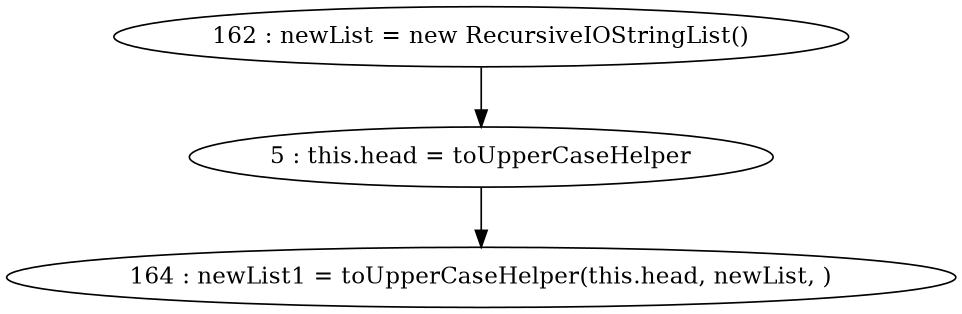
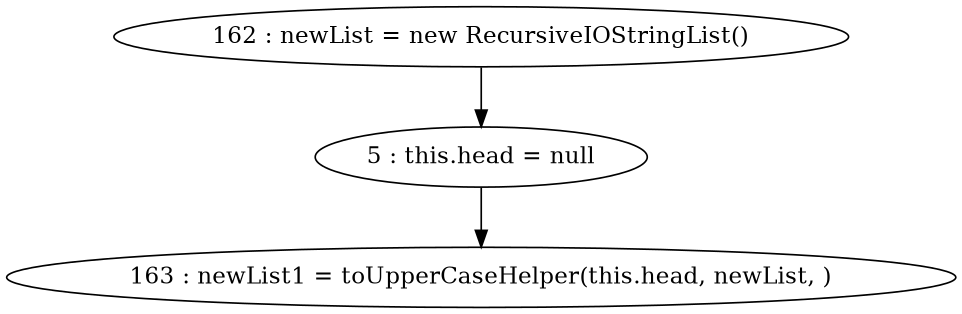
  digraph {
-   "5 : this.head = null" [label="5 : this.head = toUpperCaseHelper"]
-   "163 : newList1 = toUpperCaseHelper(this.head, newList, )" [label="164 : newList1 = toUpperCaseHelper(this.head, newList, )"]
+   "5 : this.head = null"
+   "163 : newList1 = toUpperCaseHelper(this.head, newList, )"
    "162 : newList = new RecursiveIOStringList()"
    "5 : this.head = null" -> "163 : newList1 = toUpperCaseHelper(this.head, newList, )"
    "162 : newList = new RecursiveIOStringList()" -> "5 : this.head = null"
  }
